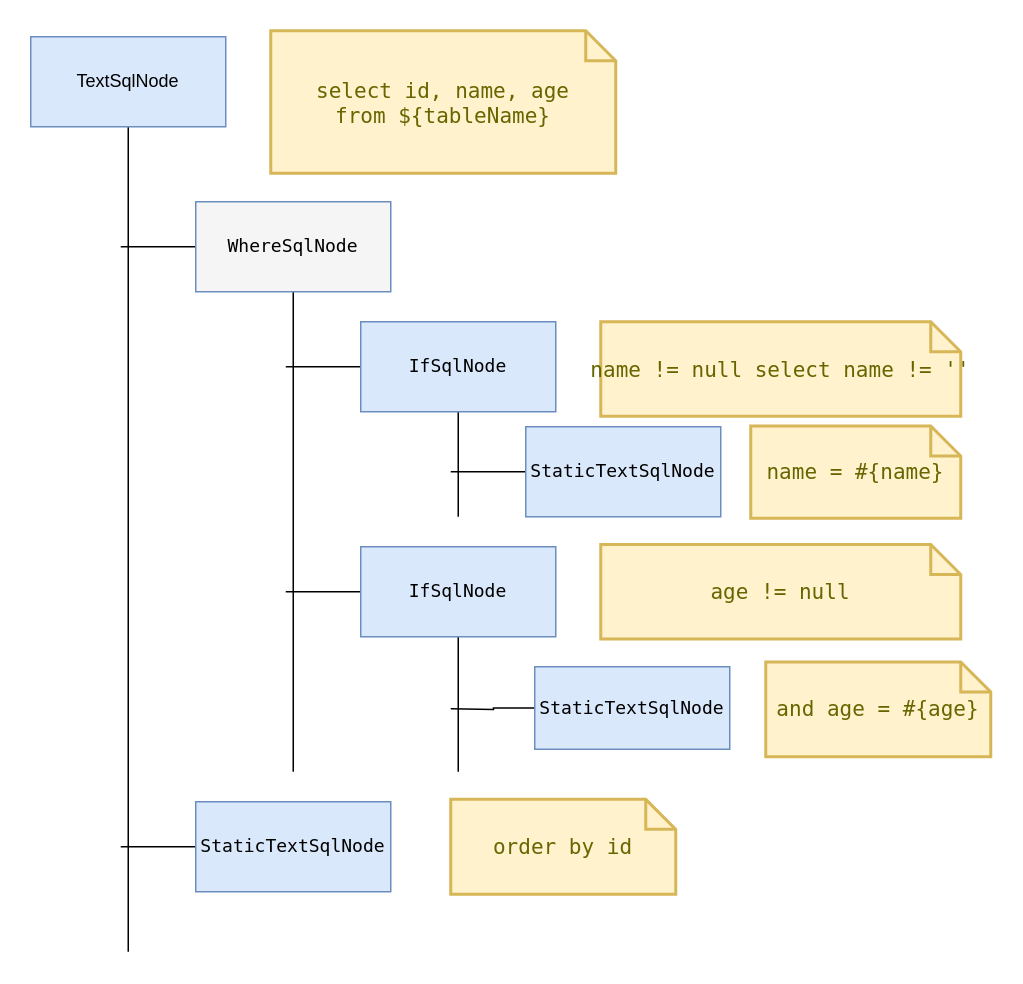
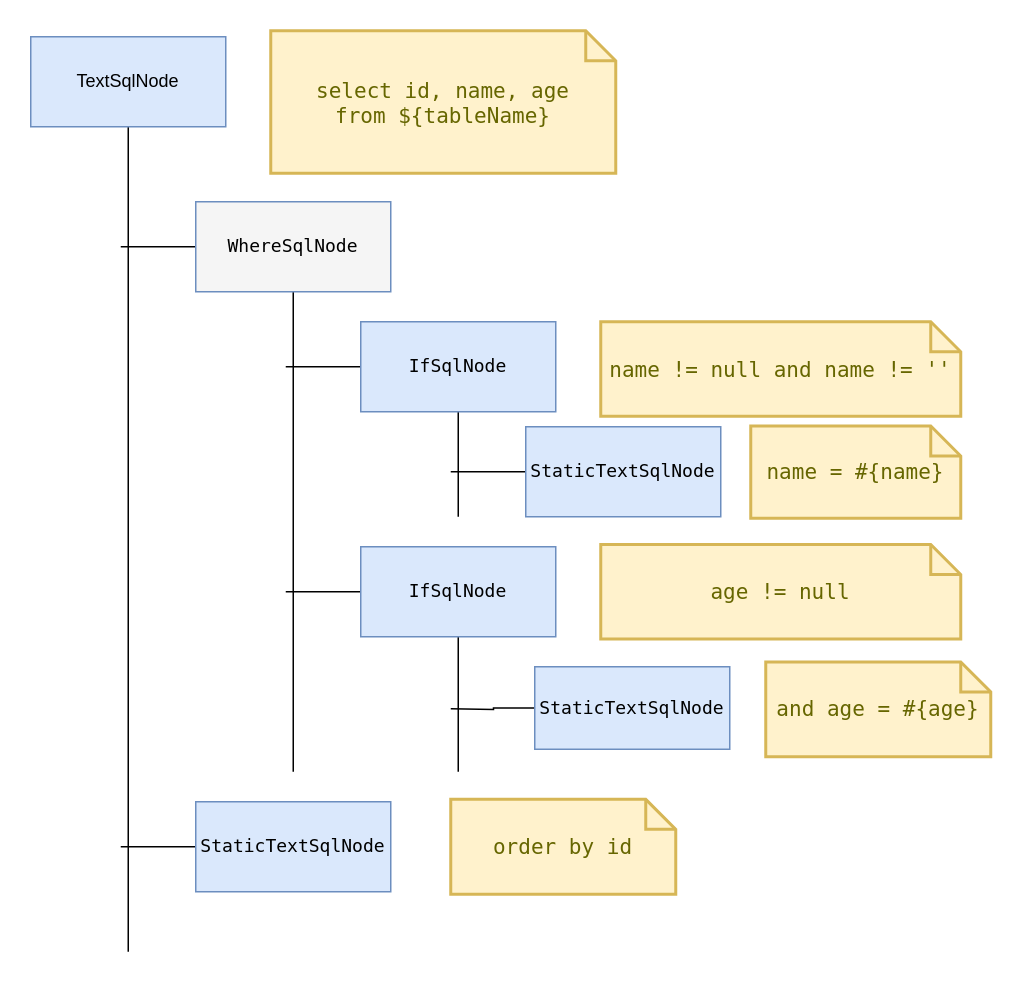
  <mxCell id="0" />
  <mxCell id="1" parent="0" />
  <mxCell id="2" style="edgeStyle=orthogonalEdgeStyle;rounded=0;orthogonalLoop=1;jettySize=auto;html=1;exitX=0.5;exitY=1;exitDx=0;exitDy=0;endArrow=none;endFill=0;" parent="1" source="3" edge="1"><mxGeometry relative="1" as="geometry"><mxPoint x="85" y="634" as="targetPoint" /></mxGeometry></mxCell>
  <mxCell id="3" value="&lt;span&gt;TextSqlNode&lt;/span&gt;" style="rounded=0;whiteSpace=wrap;html=1;fillColor=#dae8fc;strokeColor=#6c8ebf;" parent="1" vertex="1"><mxGeometry x="20" y="24" width="130" height="60" as="geometry" /></mxCell>
  <mxCell id="4" style="edgeStyle=orthogonalEdgeStyle;rounded=0;orthogonalLoop=1;jettySize=auto;html=1;exitX=0.5;exitY=1;exitDx=0;exitDy=0;endArrow=none;endFill=0;" parent="1" source="6" edge="1"><mxGeometry relative="1" as="geometry"><mxPoint x="195" y="514" as="targetPoint" /></mxGeometry></mxCell>
  <mxCell id="5" style="edgeStyle=orthogonalEdgeStyle;rounded=0;orthogonalLoop=1;jettySize=auto;html=1;exitX=0;exitY=0.5;exitDx=0;exitDy=0;endArrow=none;endFill=0;" parent="1" source="6" edge="1"><mxGeometry relative="1" as="geometry"><mxPoint x="80" y="164" as="targetPoint" /></mxGeometry></mxCell>
  <mxCell id="6" value="&lt;pre&gt;WhereSqlNode&lt;/pre&gt;" style="rounded=0;whiteSpace=wrap;html=1;fillColor=#f5f5f5;strokeColor=#6c8ebf;" parent="1" vertex="1"><mxGeometry x="130" y="134" width="130" height="60" as="geometry" /></mxCell>
  <mxCell id="7" style="edgeStyle=orthogonalEdgeStyle;rounded=0;orthogonalLoop=1;jettySize=auto;html=1;exitX=0;exitY=0.5;exitDx=0;exitDy=0;endArrow=none;endFill=0;" parent="1" source="8" edge="1"><mxGeometry relative="1" as="geometry"><mxPoint x="80" y="564" as="targetPoint" /></mxGeometry></mxCell>
  <mxCell id="8" value="&lt;pre&gt;StaticTextSqlNode&lt;/pre&gt;" style="rounded=0;whiteSpace=wrap;html=1;fillColor=#dae8fc;strokeColor=#6c8ebf;" parent="1" vertex="1"><mxGeometry x="130" y="534" width="130" height="60" as="geometry" /></mxCell>
  <mxCell id="9" style="edgeStyle=orthogonalEdgeStyle;rounded=0;orthogonalLoop=1;jettySize=auto;html=1;exitX=0.5;exitY=1;exitDx=0;exitDy=0;endArrow=none;endFill=0;" parent="1" source="11" edge="1"><mxGeometry relative="1" as="geometry"><mxPoint x="305" y="344" as="targetPoint" /></mxGeometry></mxCell>
  <mxCell id="10" style="edgeStyle=orthogonalEdgeStyle;rounded=0;orthogonalLoop=1;jettySize=auto;html=1;exitX=0;exitY=0.5;exitDx=0;exitDy=0;endArrow=none;endFill=0;" parent="1" source="11" edge="1"><mxGeometry relative="1" as="geometry"><mxPoint x="190" y="244" as="targetPoint" /></mxGeometry></mxCell>
  <mxCell id="11" value="&lt;pre&gt;&lt;pre&gt;IfSqlNode&lt;/pre&gt;&lt;/pre&gt;" style="rounded=0;whiteSpace=wrap;html=1;fillColor=#dae8fc;strokeColor=#6c8ebf;" parent="1" vertex="1"><mxGeometry x="240" y="214" width="130" height="60" as="geometry" /></mxCell>
  <mxCell id="12" style="edgeStyle=orthogonalEdgeStyle;rounded=0;orthogonalLoop=1;jettySize=auto;html=1;exitX=0.5;exitY=1;exitDx=0;exitDy=0;endArrow=none;endFill=0;" parent="1" source="14" edge="1"><mxGeometry relative="1" as="geometry"><mxPoint x="305" y="514" as="targetPoint" /></mxGeometry></mxCell>
  <mxCell id="13" style="edgeStyle=orthogonalEdgeStyle;rounded=0;orthogonalLoop=1;jettySize=auto;html=1;exitX=0;exitY=0.5;exitDx=0;exitDy=0;endArrow=none;endFill=0;" parent="1" source="14" edge="1"><mxGeometry relative="1" as="geometry"><mxPoint x="190" y="394" as="targetPoint" /></mxGeometry></mxCell>
  <mxCell id="14" value="&lt;pre&gt;&lt;pre&gt;IfSqlNode&lt;/pre&gt;&lt;/pre&gt;" style="rounded=0;whiteSpace=wrap;html=1;fillColor=#dae8fc;strokeColor=#6c8ebf;" parent="1" vertex="1"><mxGeometry x="240" y="364" width="130" height="60" as="geometry" /></mxCell>
  <mxCell id="15" style="edgeStyle=orthogonalEdgeStyle;rounded=0;orthogonalLoop=1;jettySize=auto;html=1;exitX=0;exitY=0.5;exitDx=0;exitDy=0;endArrow=none;endFill=0;" parent="1" source="16" edge="1"><mxGeometry relative="1" as="geometry"><mxPoint x="300" y="314" as="targetPoint" /></mxGeometry></mxCell>
  <mxCell id="16" value="&lt;pre&gt;&lt;pre&gt;StaticTextSqlNode&lt;/pre&gt;&lt;/pre&gt;" style="rounded=0;whiteSpace=wrap;html=1;fillColor=#dae8fc;strokeColor=#6c8ebf;" parent="1" vertex="1"><mxGeometry x="350" y="284" width="130" height="60" as="geometry" /></mxCell>
  <mxCell id="17" style="edgeStyle=orthogonalEdgeStyle;rounded=0;orthogonalLoop=1;jettySize=auto;html=1;exitX=0;exitY=0.5;exitDx=0;exitDy=0;endArrow=none;endFill=0;" parent="1" source="18" edge="1"><mxGeometry relative="1" as="geometry"><mxPoint x="300" y="472" as="targetPoint" /></mxGeometry></mxCell>
  <mxCell id="18" value="&lt;pre&gt;&lt;pre&gt;StaticTextSqlNode&lt;/pre&gt;&lt;/pre&gt;" style="rounded=0;whiteSpace=wrap;html=1;fillColor=#dae8fc;strokeColor=#6c8ebf;" parent="1" vertex="1"><mxGeometry x="356" y="444" width="130" height="55" as="geometry" /></mxCell>
  <mxCell id="19" value="&lt;pre&gt;select id, name, age&lt;br&gt;from ${tableName}&lt;/pre&gt;" style="shape=note;strokeWidth=2;fontSize=14;size=20;whiteSpace=wrap;html=1;fillColor=#fff2cc;strokeColor=#d6b656;fontColor=#666600;" vertex="1" parent="1"><mxGeometry x="180" y="20" width="230" height="95" as="geometry" /></mxCell>
- <mxCell id="20" value="&lt;pre&gt;&lt;pre&gt;name != null select name != ''&lt;/pre&gt;&lt;/pre&gt;" style="shape=note;strokeWidth=2;fontSize=14;size=20;whiteSpace=wrap;html=1;fillColor=#fff2cc;strokeColor=#d6b656;fontColor=#666600;" vertex="1" parent="1"><mxGeometry x="400" y="214" width="240" height="63" as="geometry" /></mxCell>
+ <mxCell id="20" value="&lt;pre&gt;&lt;pre&gt;name != null and name != ''&lt;/pre&gt;&lt;/pre&gt;" style="shape=note;strokeWidth=2;fontSize=14;size=20;whiteSpace=wrap;html=1;fillColor=#fff2cc;strokeColor=#d6b656;fontColor=#666600;" vertex="1" parent="1"><mxGeometry x="400" y="214" width="240" height="63" as="geometry" /></mxCell>
  <mxCell id="21" value="&lt;pre&gt;&lt;pre&gt;&lt;pre&gt;name = #{name}&lt;/pre&gt;&lt;/pre&gt;&lt;/pre&gt;" style="shape=note;strokeWidth=2;fontSize=14;size=20;whiteSpace=wrap;html=1;fillColor=#fff2cc;strokeColor=#d6b656;fontColor=#666600;" vertex="1" parent="1"><mxGeometry x="500" y="283.5" width="140" height="61.5" as="geometry" /></mxCell>
  <mxCell id="22" value="&lt;pre&gt;&lt;pre&gt;&lt;pre&gt;age != null&lt;/pre&gt;&lt;/pre&gt;&lt;/pre&gt;" style="shape=note;strokeWidth=2;fontSize=14;size=20;whiteSpace=wrap;html=1;fillColor=#fff2cc;strokeColor=#d6b656;fontColor=#666600;" vertex="1" parent="1"><mxGeometry x="400" y="362.5" width="240" height="63" as="geometry" /></mxCell>
  <mxCell id="23" value="&lt;pre&gt;&lt;pre&gt;&lt;pre&gt;&lt;pre&gt;and age = #{age}&lt;/pre&gt;&lt;/pre&gt;&lt;/pre&gt;&lt;/pre&gt;" style="shape=note;strokeWidth=2;fontSize=14;size=20;whiteSpace=wrap;html=1;fillColor=#fff2cc;strokeColor=#d6b656;fontColor=#666600;" vertex="1" parent="1"><mxGeometry x="510" y="440.75" width="150" height="63.25" as="geometry" /></mxCell>
  <mxCell id="24" value="&lt;pre&gt;&lt;pre&gt;&lt;pre&gt;&lt;pre&gt;&lt;pre&gt;order by id&lt;/pre&gt;&lt;/pre&gt;&lt;/pre&gt;&lt;/pre&gt;&lt;/pre&gt;" style="shape=note;strokeWidth=2;fontSize=14;size=20;whiteSpace=wrap;html=1;fillColor=#fff2cc;strokeColor=#d6b656;fontColor=#666600;" vertex="1" parent="1"><mxGeometry x="300" y="532.38" width="150" height="63.25" as="geometry" /></mxCell>
